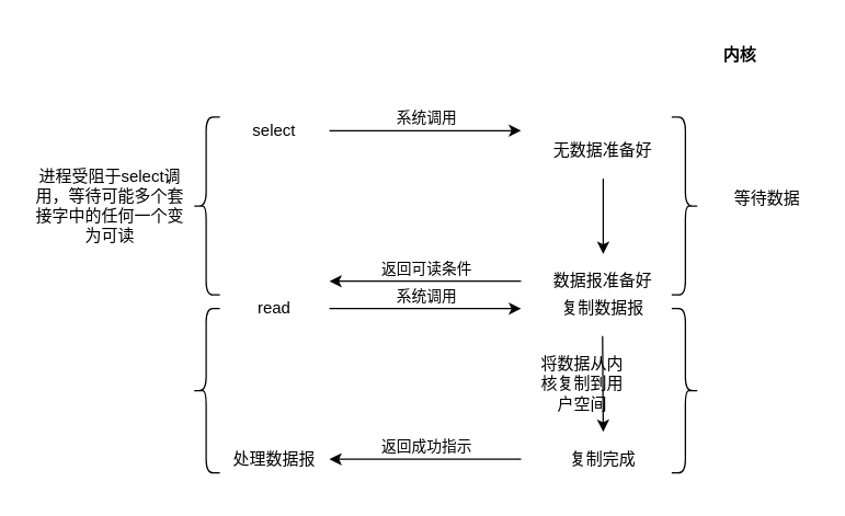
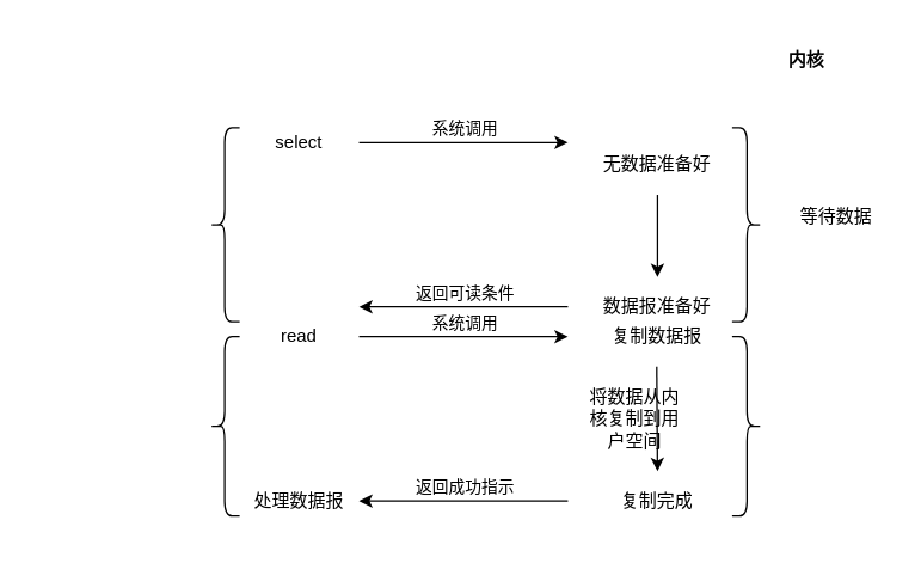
  <mxCell id="0" />
  <mxCell id="1" parent="0" />
  <mxCell id="2" value="select" style="text;html=1;strokeColor=none;fillColor=none;align=center;verticalAlign=middle;whiteSpace=wrap;rounded=0;" vertex="1" parent="1"><mxGeometry x="170" y="75" width="60" height="40" as="geometry" /></mxCell>
  <mxCell id="3" value="&lt;b&gt;内核&lt;/b&gt;" style="text;html=1;strokeColor=none;fillColor=none;align=center;verticalAlign=middle;whiteSpace=wrap;rounded=0;" vertex="1" parent="1"><mxGeometry x="500" y="20" width="80" height="40" as="geometry" /></mxCell>
  <mxCell id="4" value="无数据准备好" style="text;html=1;strokeColor=none;fillColor=none;align=center;verticalAlign=middle;whiteSpace=wrap;rounded=0;" vertex="1" parent="1"><mxGeometry x="400" y="90" width="80" height="40" as="geometry" /></mxCell>
  <mxCell id="5" value="" style="endArrow=classic;html=1;rounded=0;" edge="1" parent="1"><mxGeometry width="50" height="50" relative="1" as="geometry"><mxPoint x="240" y="95" as="sourcePoint" /><mxPoint x="380" y="95" as="targetPoint" /></mxGeometry></mxCell>
  <mxCell id="6" value="系统调用" style="edgeLabel;html=1;align=center;verticalAlign=middle;resizable=0;points=[];" vertex="1" connectable="0" parent="5"><mxGeometry x="0.267" y="1" relative="1" as="geometry"><mxPoint x="-19" y="-9" as="offset" /></mxGeometry></mxCell>
  <mxCell id="7" value="数据报准备好" style="text;html=1;strokeColor=none;fillColor=none;align=center;verticalAlign=middle;whiteSpace=wrap;rounded=0;" vertex="1" parent="1"><mxGeometry x="400" y="195" width="80" height="20" as="geometry" /></mxCell>
  <mxCell id="8" value="" style="endArrow=classic;html=1;rounded=0;exitX=0.5;exitY=1;exitDx=0;exitDy=0;" edge="1" parent="1" source="4"><mxGeometry width="50" height="50" relative="1" as="geometry"><mxPoint x="390" y="495" as="sourcePoint" /><mxPoint x="440" y="185" as="targetPoint" /></mxGeometry></mxCell>
  <mxCell id="9" value="" style="shape=curlyBracket;whiteSpace=wrap;html=1;rounded=1;flipH=1;" vertex="1" parent="1"><mxGeometry x="490" y="85" width="20" height="130" as="geometry" /></mxCell>
  <mxCell id="10" value="等待数据" style="text;html=1;strokeColor=none;fillColor=none;align=center;verticalAlign=middle;whiteSpace=wrap;rounded=0;" vertex="1" parent="1"><mxGeometry x="525" y="125" width="70" height="40" as="geometry" /></mxCell>
  <mxCell id="11" value="复制数据报" style="text;html=1;strokeColor=none;fillColor=none;align=center;verticalAlign=middle;whiteSpace=wrap;rounded=0;" vertex="1" parent="1"><mxGeometry x="400" y="215" width="80" height="20" as="geometry" /></mxCell>
  <mxCell id="12" value="" style="endArrow=classic;html=1;rounded=0;exitX=0.5;exitY=1;exitDx=0;exitDy=0;" edge="1" parent="1"><mxGeometry width="50" height="50" relative="1" as="geometry"><mxPoint x="439.5" y="245" as="sourcePoint" /><mxPoint x="440" y="315" as="targetPoint" /></mxGeometry></mxCell>
  <mxCell id="13" value="复制完成" style="text;html=1;strokeColor=none;fillColor=none;align=center;verticalAlign=middle;whiteSpace=wrap;rounded=0;" vertex="1" parent="1"><mxGeometry x="400" y="315" width="80" height="40" as="geometry" /></mxCell>
  <mxCell id="14" value="" style="shape=curlyBracket;whiteSpace=wrap;html=1;rounded=1;flipH=1;" vertex="1" parent="1"><mxGeometry x="490" y="225" width="20" height="120" as="geometry" /></mxCell>
  <mxCell id="15" value="将数据从内核复制到用户空间" style="text;html=1;strokeColor=none;fillColor=none;align=center;verticalAlign=middle;whiteSpace=wrap;rounded=0;" vertex="1" parent="1"><mxGeometry x="390" y="260" width="70" height="40" as="geometry" /></mxCell>
  <mxCell id="16" value="" style="endArrow=classic;html=1;rounded=0;" edge="1" parent="1"><mxGeometry width="50" height="50" relative="1" as="geometry"><mxPoint x="380" y="335" as="sourcePoint" /><mxPoint x="240" y="335" as="targetPoint" /></mxGeometry></mxCell>
  <mxCell id="17" value="处理数据报" style="text;html=1;strokeColor=none;fillColor=none;align=center;verticalAlign=middle;whiteSpace=wrap;rounded=0;" vertex="1" parent="1"><mxGeometry x="160" y="315" width="80" height="40" as="geometry" /></mxCell>
  <mxCell id="18" value="" style="shape=curlyBracket;whiteSpace=wrap;html=1;rounded=1;" vertex="1" parent="1"><mxGeometry x="140" y="85" width="20" height="130" as="geometry" /></mxCell>
- <mxCell id="19" value="进程受阻于select调用，等待可能多个套接字中的任何一个变为可读" style="text;html=1;strokeColor=none;fillColor=none;align=center;verticalAlign=middle;whiteSpace=wrap;rounded=0;" vertex="1" parent="1"><mxGeometry x="20" y="130" width="120" height="40" as="geometry" /></mxCell>
  <mxCell id="20" value="返回成功指示" style="edgeLabel;html=1;align=center;verticalAlign=middle;resizable=0;points=[];" vertex="1" connectable="0" parent="1"><mxGeometry x="310" y="325" as="geometry" /></mxCell>
  <mxCell id="21" value="" style="endArrow=classic;html=1;rounded=0;" edge="1" parent="1"><mxGeometry width="50" height="50" relative="1" as="geometry"><mxPoint x="380" y="205" as="sourcePoint" /><mxPoint x="240" y="205" as="targetPoint" /></mxGeometry></mxCell>
  <mxCell id="22" value="返回可读条件" style="edgeLabel;html=1;align=center;verticalAlign=middle;resizable=0;points=[];" vertex="1" connectable="0" parent="1"><mxGeometry x="310" y="195" as="geometry" /></mxCell>
  <mxCell id="23" value="read" style="text;html=1;strokeColor=none;fillColor=none;align=center;verticalAlign=middle;whiteSpace=wrap;rounded=0;" vertex="1" parent="1"><mxGeometry x="170" y="205" width="60" height="40" as="geometry" /></mxCell>
  <mxCell id="24" value="" style="endArrow=classic;html=1;rounded=0;" edge="1" parent="1"><mxGeometry width="50" height="50" relative="1" as="geometry"><mxPoint x="240" y="225" as="sourcePoint" /><mxPoint x="380" y="225" as="targetPoint" /></mxGeometry></mxCell>
  <mxCell id="25" value="系统调用" style="edgeLabel;html=1;align=center;verticalAlign=middle;resizable=0;points=[];" vertex="1" connectable="0" parent="24"><mxGeometry x="0.267" y="1" relative="1" as="geometry"><mxPoint x="-19" y="-9" as="offset" /></mxGeometry></mxCell>
  <mxCell id="26" value="" style="shape=curlyBracket;whiteSpace=wrap;html=1;rounded=1;" vertex="1" parent="1"><mxGeometry x="140" y="225" width="20" height="120" as="geometry" /></mxCell>
